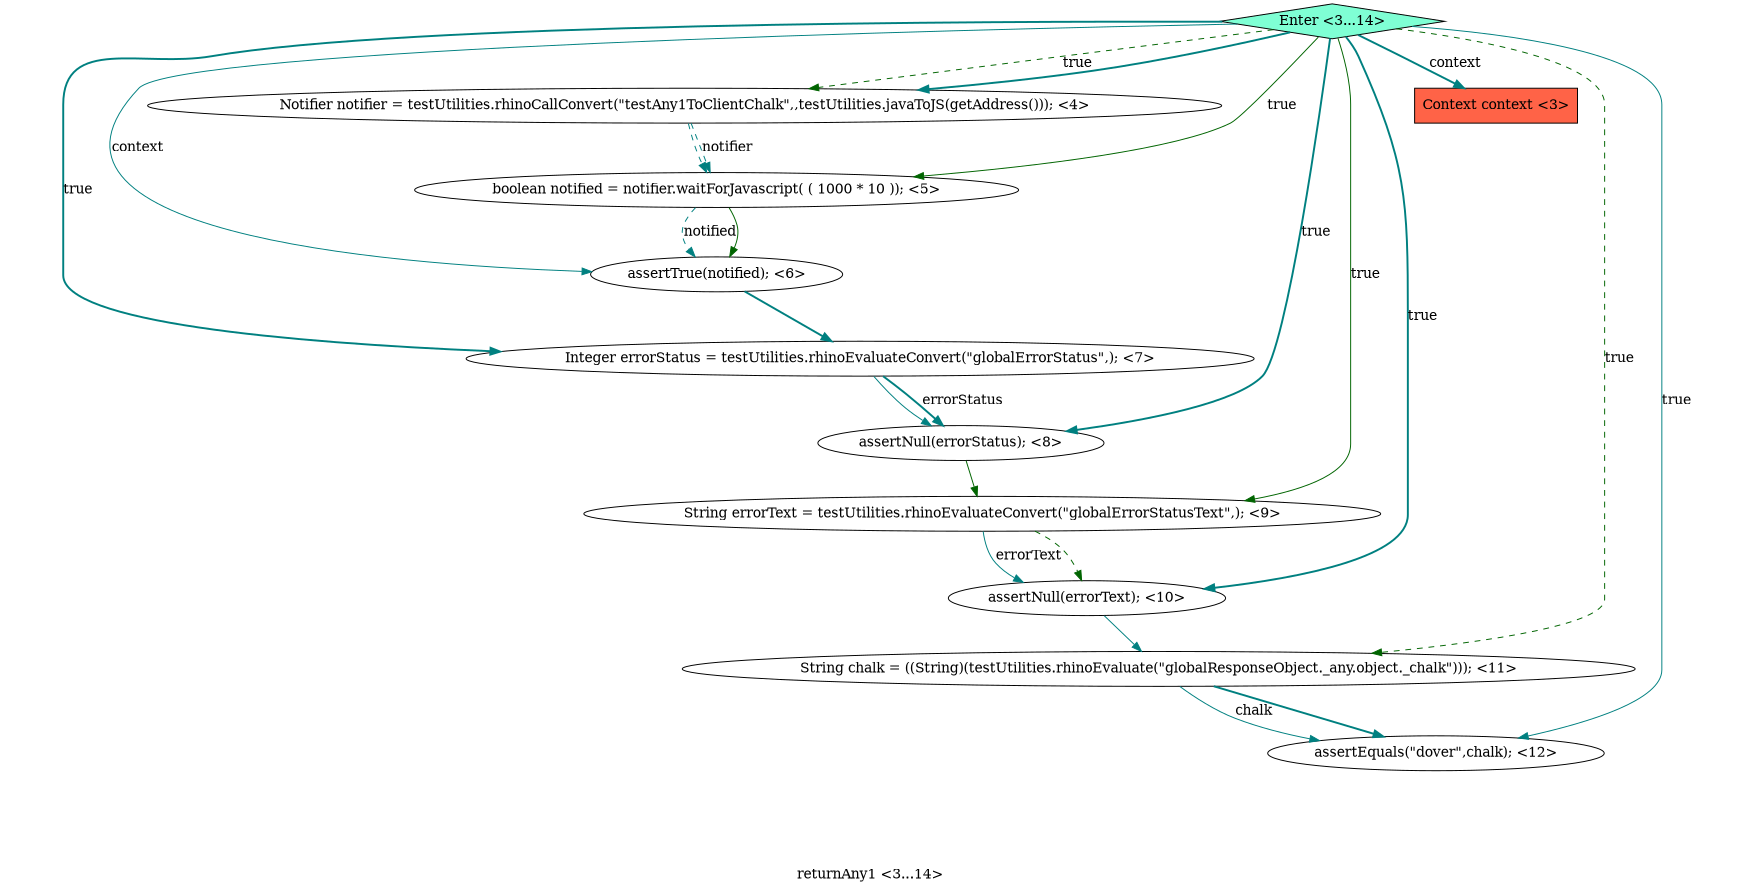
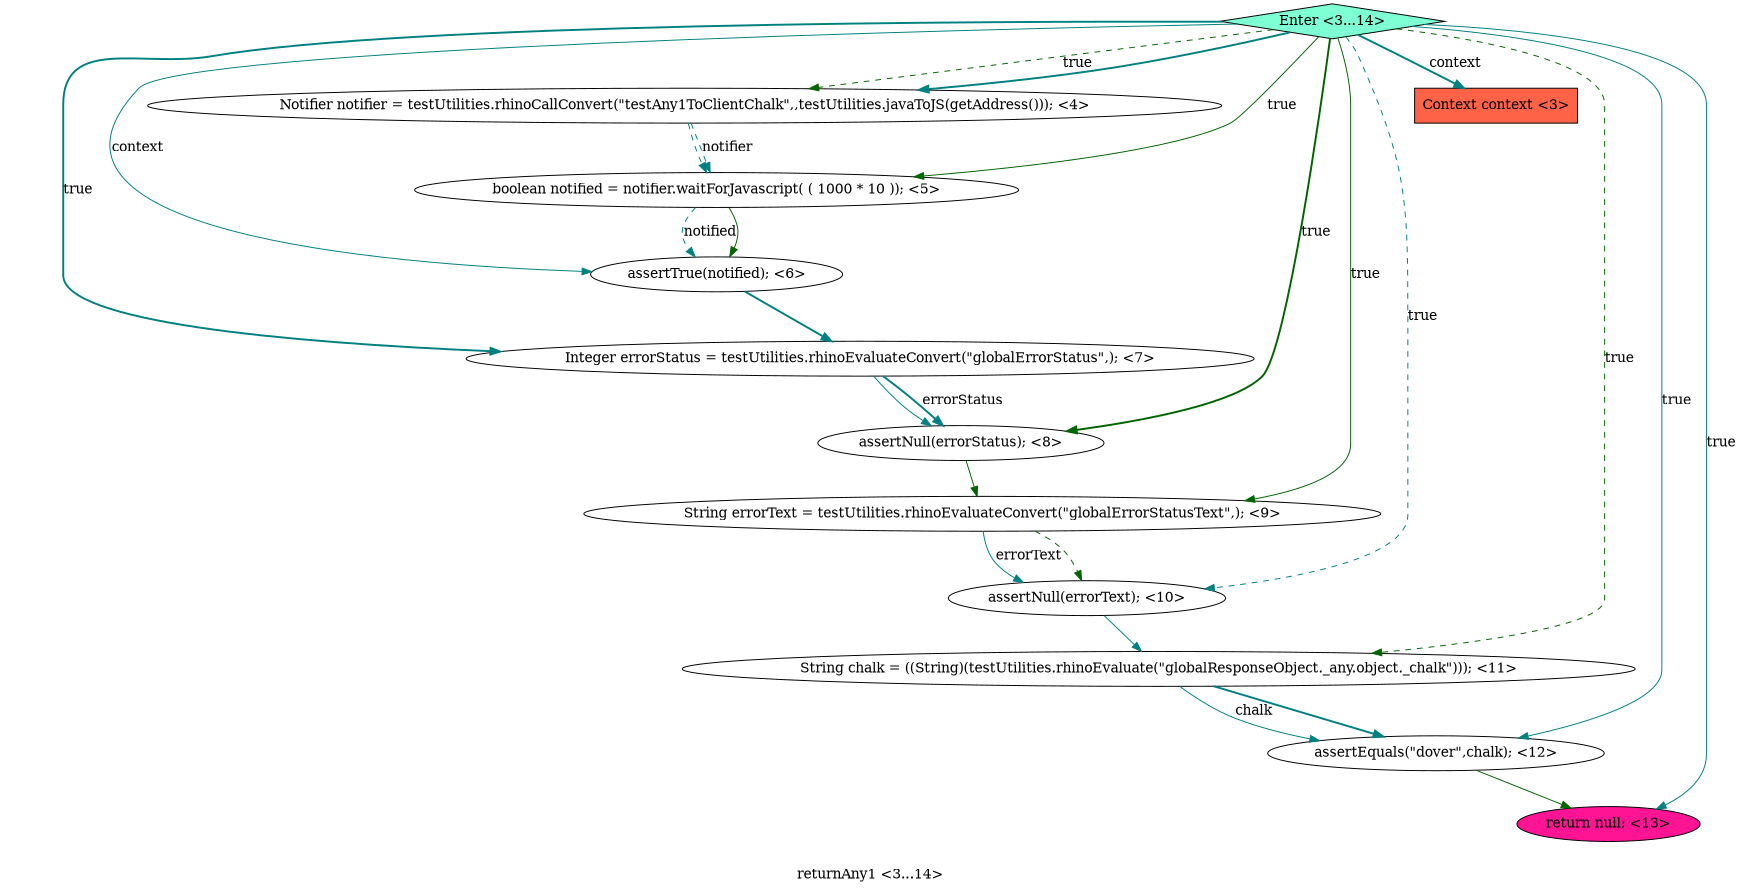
  digraph {
    label="returnAny1 <3...14>"
    node [fillcolor=white shape=ellipse style=filled]
    edge [color=teal style=solid]
    n1 [label="boolean notified = notifier.waitForJavascript( ( 1000 * 10 )); <5>"]
    n2 [label="assertTrue(notified); <6>"]
    n3 [label="Integer errorStatus = testUtilities.rhinoEvaluateConvert(\"globalErrorStatus\",); <7>"]
    n4 [label="assertNull(errorText); <10>"]
    n5 [label="String chalk = ((String)(testUtilities.rhinoEvaluate(\"globalResponseObject._any.object._chalk\"))); <11>"]
    n6 [label="assertEquals(\"dover\",chalk); <12>"]
+   n7 [fillcolor=deeppink label="return null; <13>"]
    n8 [fillcolor=aquamarine label="Enter <3...14>" shape=diamond]
    n9 [fillcolor=tomato label="Context context <3>" shape=box]
    n10 [label="Notifier notifier = testUtilities.rhinoCallConvert(\"testAny1ToClientChalk\",,testUtilities.javaToJS(getAddress())); <4>"]
    n11 [label="String errorText = testUtilities.rhinoEvaluateConvert(\"globalErrorStatusText\",); <9>"]
    n12 [label="assertNull(errorStatus); <8>"]
    n1 -> n2 [label=notified style=dashed]
    n1 -> n2 [color=darkgreen]
    n2 -> n3 [style=bold]
    n3 -> n12 [label=errorStatus style=bold]
    n3 -> n12
    n4 -> n5
    n5 -> n6 [label=chalk]
    n5 -> n6 [style=bold]
+   n6 -> n7 [color=darkgreen]
    n8 -> n1 [color=darkgreen label=true]
    n8 -> n2 [label=context]
    n8 -> n3 [label=true style=bold]
-   n8 -> n4 [label=true style=bold]
+   n8 -> n4 [label=true style=dashed]
    n8 -> n5 [color=darkgreen label=true style=dashed]
    n8 -> n6 [label=true]
+   n8 -> n7 [label=true]
    n8 -> n9 [label=context style=bold]
    n8 -> n10 [color=darkgreen label=true style=dashed]
    n8 -> n10 [style=bold]
    n8 -> n11 [color=darkgreen label=true]
-   n8 -> n12 [label=true style=bold]
+   n8 -> n12 [color=darkgreen label=true style=bold]
    n10 -> n1 [label=notifier style=dashed]
    n10 -> n1 [style=dashed]
    n11 -> n4 [label=errorText]
    n11 -> n4 [color=darkgreen style=dashed]
    n12 -> n11 [color=darkgreen]
  }
